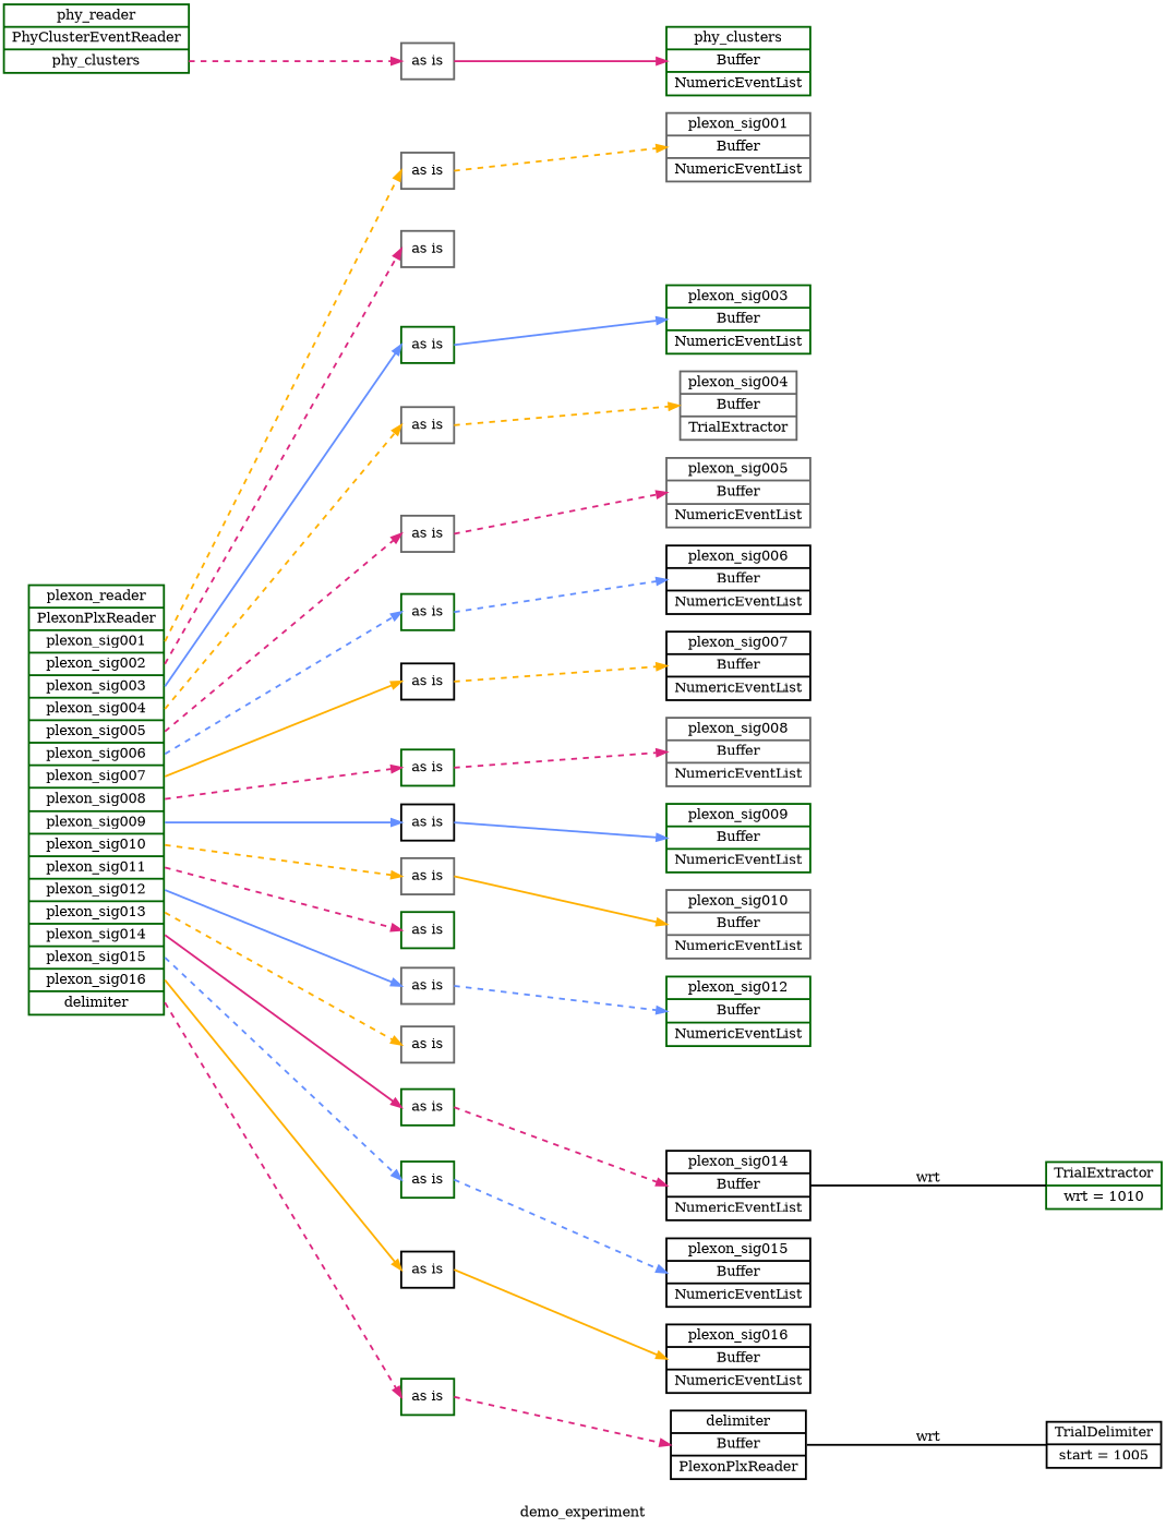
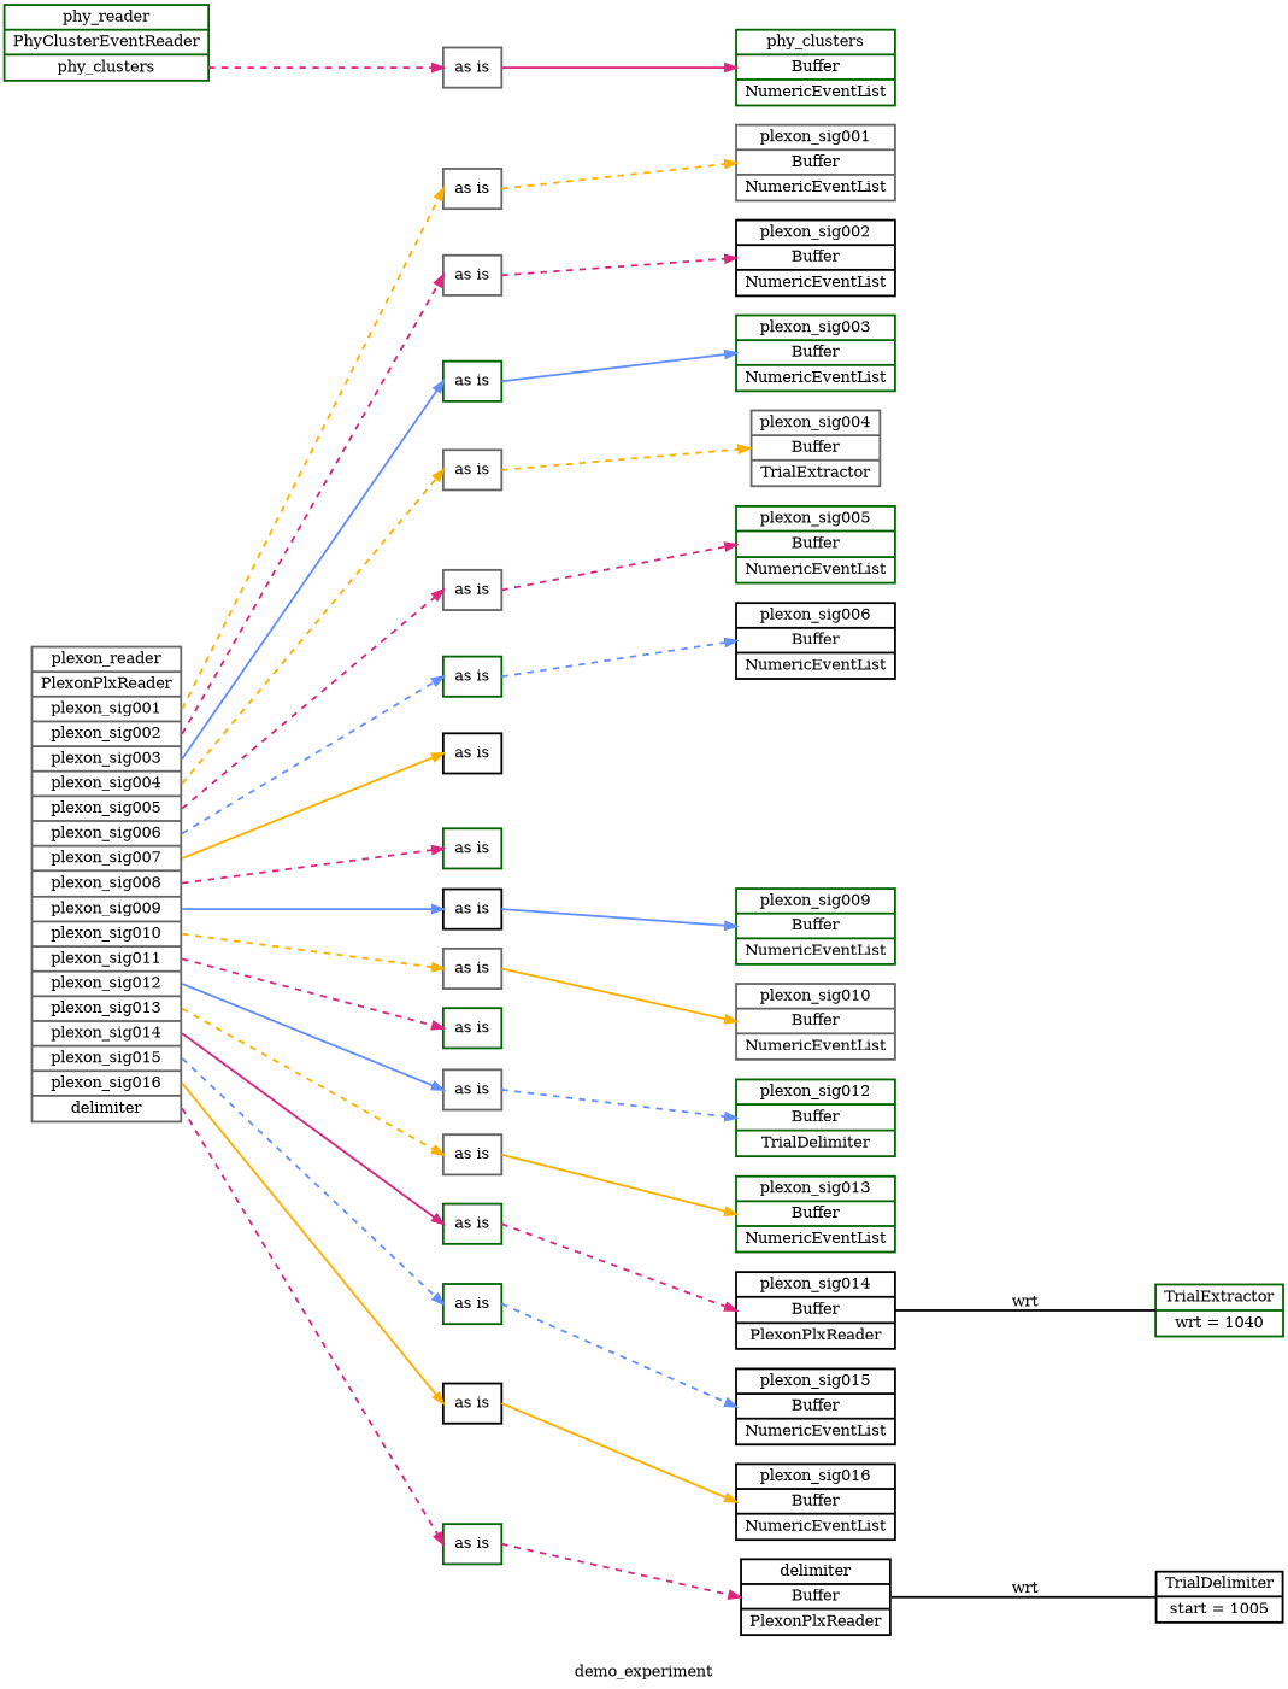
  digraph {
    label=demo_experiment
    rankdir=LR
    ranksep=3.0
    splines=false
    node [color=darkgreen penwidth=2.0 shape=record]
    edge [color="#DC267F" headport=w penwidth=2.0 style=dashed tailport=e]
-   n1 [label="<plexon_reader>plexon_reader|PlexonPlxReader|<plexon_sig001>plexon_sig001|<plexon_sig002>plexon_sig002|<plexon_sig003>plexon_sig003|<plexon_sig004>plexon_sig004|<plexon_sig005>plexon_sig005|<plexon_sig006>plexon_sig006|<plexon_sig007>plexon_sig007|<plexon_sig008>plexon_sig008|<plexon_sig009>plexon_sig009|<plexon_sig010>plexon_sig010|<plexon_sig011>plexon_sig011|<plexon_sig012>plexon_sig012|<plexon_sig013>plexon_sig013|<plexon_sig014>plexon_sig014|<plexon_sig015>plexon_sig015|<plexon_sig016>plexon_sig016|<delimiter>delimiter"]
+   n1 [color=gray40 label="<plexon_reader>plexon_reader|PlexonPlxReader|<plexon_sig001>plexon_sig001|<plexon_sig002>plexon_sig002|<plexon_sig003>plexon_sig003|<plexon_sig004>plexon_sig004|<plexon_sig005>plexon_sig005|<plexon_sig006>plexon_sig006|<plexon_sig007>plexon_sig007|<plexon_sig008>plexon_sig008|<plexon_sig009>plexon_sig009|<plexon_sig010>plexon_sig010|<plexon_sig011>plexon_sig011|<plexon_sig012>plexon_sig012|<plexon_sig013>plexon_sig013|<plexon_sig014>plexon_sig014|<plexon_sig015>plexon_sig015|<plexon_sig016>plexon_sig016|<delimiter>delimiter"]
    n2 [color=gray40 label="as is"]
    n3 [color=gray40 label="as is"]
    n4 [label="as is"]
    n5 [color=gray40 label="as is"]
    n6 [color=gray40 label="as is"]
    n7 [label="as is"]
    n8 [color=black label="as is"]
    n9 [label="as is"]
    n10 [color=black label="as is"]
    n11 [color=gray40 label="as is"]
    n12 [label="as is"]
    n13 [color=gray40 label="as is"]
    n14 [color=gray40 label="as is"]
    n15 [label="as is"]
    n16 [label="as is"]
    n17 [color=black label="as is"]
    n18 [label="as is"]
    n19 [color=gray40 label="plexon_sig001|Buffer|NumericEventList"]
+   n20 [color=black label="plexon_sig002|Buffer|NumericEventList"]
    n21 [label="plexon_sig003|Buffer|NumericEventList"]
    n22 [color=gray40 label="plexon_sig004|Buffer|TrialExtractor"]
-   n23 [color=gray40 label="plexon_sig005|Buffer|NumericEventList"]
+   n23 [label="plexon_sig005|Buffer|NumericEventList"]
    n24 [color=black label="plexon_sig006|Buffer|NumericEventList"]
-   n25 [color=black label="plexon_sig007|Buffer|NumericEventList"]
-   n26 [color=gray40 label="plexon_sig008|Buffer|NumericEventList"]
    n27 [label="plexon_sig009|Buffer|NumericEventList"]
    n28 [color=gray40 label="plexon_sig010|Buffer|NumericEventList"]
-   n29 [label="plexon_sig012|Buffer|NumericEventList"]
-   n31 [color=black label="plexon_sig014|Buffer|NumericEventList"]
+   n29 [label="plexon_sig012|Buffer|TrialDelimiter"]
+   n30 [label="plexon_sig013|Buffer|NumericEventList"]
+   n31 [color=black label="plexon_sig014|Buffer|PlexonPlxReader"]
    n32 [color=black label="plexon_sig015|Buffer|NumericEventList"]
    n33 [color=black label="plexon_sig016|Buffer|NumericEventList"]
    n34 [color=black label="delimiter|Buffer|PlexonPlxReader"]
    n35 [label="<phy_reader>phy_reader|PhyClusterEventReader|<phy_clusters>phy_clusters"]
    n36 [color=gray40 label="as is"]
    n37 [label="phy_clusters|Buffer|NumericEventList"]
-   n38 [label="TrialExtractor|wrt = 1010"]
+   n38 [label="TrialExtractor|wrt = 1040"]
    n39 [color=black label="TrialDelimiter|start = 1005"]
    n1 -> n2 [color="#FFB000" tailport="plexon_sig001:e"]
    n1 -> n3 [tailport="plexon_sig002:e"]
    n1 -> n4 [color="#648FFF" style=solid tailport="plexon_sig003:e"]
    n1 -> n5 [color="#FFB000" tailport="plexon_sig004:e"]
    n1 -> n6 [tailport="plexon_sig005:e"]
    n1 -> n7 [color="#648FFF" tailport="plexon_sig006:e"]
    n1 -> n8 [color="#FFB000" style=solid tailport="plexon_sig007:e"]
    n1 -> n9 [tailport="plexon_sig008:e"]
    n1 -> n10 [color="#648FFF" style=solid tailport="plexon_sig009:e"]
    n1 -> n11 [color="#FFB000" tailport="plexon_sig010:e"]
    n1 -> n12 [tailport="plexon_sig011:e"]
    n1 -> n13 [color="#648FFF" style=solid tailport="plexon_sig012:e"]
    n1 -> n14 [color="#FFB000" tailport="plexon_sig013:e"]
    n1 -> n15 [style=solid tailport="plexon_sig014:e"]
    n1 -> n16 [color="#648FFF" tailport="plexon_sig015:e"]
    n1 -> n17 [color="#FFB000" style=solid tailport="plexon_sig016:e"]
    n1 -> n18 [tailport="delimiter:e"]
    n2 -> n19 [color="#FFB000"]
+   n3 -> n20
    n4 -> n21 [color="#648FFF" style=solid]
    n5 -> n22 [color="#FFB000"]
    n6 -> n23
    n7 -> n24 [color="#648FFF"]
-   n8 -> n25 [color="#FFB000"]
-   n9 -> n26
    n10 -> n27 [color="#648FFF" style=solid]
    n11 -> n28 [color="#FFB000" style=solid]
    n13 -> n29 [color="#648FFF"]
+   n14 -> n30 [color="#FFB000" style=solid]
    n15 -> n31
    n16 -> n32 [color="#648FFF"]
    n17 -> n33 [color="#FFB000" style=solid]
    n18 -> n34
    n31 -> n38 [arrowhead=none arrowtail=none label=wrt style=solid color=""]
    n34 -> n39 [arrowhead=none arrowtail=none label=wrt style=solid color=""]
    n35 -> n36 [tailport="phy_clusters:e"]
    n36 -> n37 [style=solid]
  }
